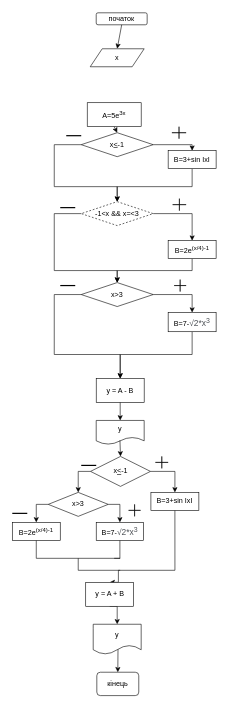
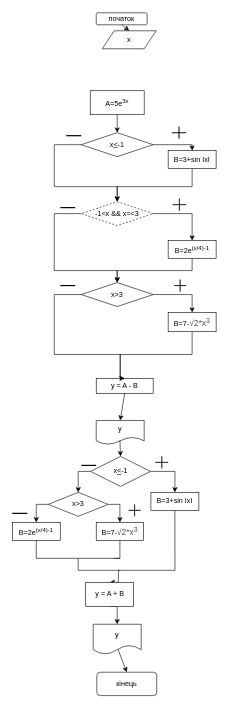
  <mxCell id="0" />
  <mxCell id="1" parent="0" />
  <mxCell id="2" value="початок" style="rounded=1;whiteSpace=wrap;html=1;" vertex="1" parent="1"><mxGeometry x="160" y="20" width="85" height="20" as="geometry" /></mxCell>
- <mxCell id="3" value="x" style="shape=parallelogram;perimeter=parallelogramPerimeter;whiteSpace=wrap;html=1;fixedSize=1;" vertex="1" parent="1"><mxGeometry x="150" y="80" width="90" height="30" as="geometry" /></mxCell>
- <mxCell id="4" value="А=5e&lt;sup&gt;3x&lt;/sup&gt;" style="rounded=0;whiteSpace=wrap;html=1;" vertex="1" parent="1"><mxGeometry x="145" y="170" width="90" height="40" as="geometry" /></mxCell>
+ <mxCell id="3" value="x" style="shape=parallelogram;perimeter=parallelogramPerimeter;whiteSpace=wrap;html=1;fixedSize=1;" vertex="1" parent="1"><mxGeometry x="170" y="50" width="90" height="30" as="geometry" /></mxCell>
+ <mxCell id="4" value="А=5e&lt;sup&gt;3x&lt;/sup&gt;" style="rounded=0;whiteSpace=wrap;html=1;" vertex="1" parent="1"><mxGeometry x="150" y="150" width="90" height="40" as="geometry" /></mxCell>
  <mxCell id="5" style="edgeStyle=orthogonalEdgeStyle;rounded=0;orthogonalLoop=1;jettySize=auto;html=1;exitX=1;exitY=0.5;exitDx=0;exitDy=0;entryX=0.5;entryY=0;entryDx=0;entryDy=0;" edge="1" parent="1" source="7" target="9"><mxGeometry relative="1" as="geometry"><mxPoint x="320" y="270" as="targetPoint" /><Array as="points"><mxPoint x="320" y="240" /></Array></mxGeometry></mxCell>
  <mxCell id="6" style="edgeStyle=orthogonalEdgeStyle;rounded=0;orthogonalLoop=1;jettySize=auto;html=1;exitX=0;exitY=0.5;exitDx=0;exitDy=0;entryX=0.5;entryY=0;entryDx=0;entryDy=0;endArrow=classic;endFill=1;verticalAlign=middle;" edge="1" parent="1" source="7" target="12"><mxGeometry relative="1" as="geometry"><Array as="points"><mxPoint x="90" y="240" /><mxPoint x="90" y="310" /><mxPoint x="195" y="310" /></Array></mxGeometry></mxCell>
  <mxCell id="7" value="x&lt;u&gt;&amp;lt;&lt;/u&gt;-1" style="rhombus;whiteSpace=wrap;html=1;" vertex="1" parent="1"><mxGeometry x="135" y="220" width="120" height="40" as="geometry" /></mxCell>
  <mxCell id="8" style="edgeStyle=orthogonalEdgeStyle;rounded=0;orthogonalLoop=1;jettySize=auto;html=1;endArrow=classic;endFill=1;verticalAlign=middle;exitX=0.5;exitY=1;exitDx=0;exitDy=0;" edge="1" parent="1" source="9" target="12"><mxGeometry relative="1" as="geometry"><Array as="points"><mxPoint x="320" y="310" /><mxPoint x="195" y="310" /></Array><mxPoint x="340" y="290" as="sourcePoint" /></mxGeometry></mxCell>
  <mxCell id="9" value="B=3+sin IxI" style="rounded=0;whiteSpace=wrap;html=1;" vertex="1" parent="1"><mxGeometry x="280" y="250" width="80" height="30" as="geometry" /></mxCell>
  <mxCell id="10" style="edgeStyle=orthogonalEdgeStyle;rounded=0;orthogonalLoop=1;jettySize=auto;html=1;entryX=0.5;entryY=0;entryDx=0;entryDy=0;exitX=1;exitY=0.5;exitDx=0;exitDy=0;" edge="1" parent="1" source="12" target="14"><mxGeometry relative="1" as="geometry"><mxPoint x="260" y="340" as="sourcePoint" /></mxGeometry></mxCell>
  <mxCell id="11" style="edgeStyle=orthogonalEdgeStyle;rounded=0;orthogonalLoop=1;jettySize=auto;html=1;exitX=0;exitY=0.5;exitDx=0;exitDy=0;entryX=0.5;entryY=0;entryDx=0;entryDy=0;endArrow=classic;endFill=1;verticalAlign=middle;" edge="1" parent="1" source="12" target="17"><mxGeometry relative="1" as="geometry"><Array as="points"><mxPoint x="90" y="355" /><mxPoint x="90" y="450" /><mxPoint x="195" y="450" /></Array></mxGeometry></mxCell>
  <mxCell id="12" value="-1&amp;lt;x &amp;amp;&amp;amp; x=&amp;lt;3" style="rhombus;whiteSpace=wrap;html=1;dashed=1;" vertex="1" parent="1"><mxGeometry x="135" y="335" width="120" height="40" as="geometry" /></mxCell>
  <mxCell id="13" style="edgeStyle=orthogonalEdgeStyle;rounded=0;orthogonalLoop=1;jettySize=auto;html=1;exitX=0.5;exitY=1;exitDx=0;exitDy=0;entryX=0.5;entryY=0;entryDx=0;entryDy=0;" edge="1" parent="1" source="14" target="17"><mxGeometry relative="1" as="geometry" /></mxCell>
  <mxCell id="14" value="B=2e&lt;sup&gt;(x/4)-1&lt;/sup&gt;" style="rounded=0;whiteSpace=wrap;html=1;" vertex="1" parent="1"><mxGeometry x="280" y="400" width="80" height="30" as="geometry" /></mxCell>
  <mxCell id="15" style="edgeStyle=orthogonalEdgeStyle;rounded=0;orthogonalLoop=1;jettySize=auto;html=1;exitX=1;exitY=0.5;exitDx=0;exitDy=0;entryX=0.5;entryY=0;entryDx=0;entryDy=0;" edge="1" parent="1" source="17" target="31"><mxGeometry relative="1" as="geometry" /></mxCell>
  <mxCell id="16" style="edgeStyle=orthogonalEdgeStyle;rounded=0;orthogonalLoop=1;jettySize=auto;html=1;exitX=0;exitY=0.5;exitDx=0;exitDy=0;entryX=0.5;entryY=0;entryDx=0;entryDy=0;endArrow=classic;endFill=1;verticalAlign=middle;" edge="1" parent="1" source="17" target="18"><mxGeometry relative="1" as="geometry"><Array as="points"><mxPoint x="90" y="490" /><mxPoint x="90" y="590" /><mxPoint x="200" y="590" /></Array></mxGeometry></mxCell>
  <mxCell id="17" value="x&amp;gt;3" style="rhombus;whiteSpace=wrap;html=1;" vertex="1" parent="1"><mxGeometry x="135" y="470" width="120" height="40" as="geometry" /></mxCell>
- <mxCell id="18" value="y = A - B" style="rounded=0;whiteSpace=wrap;html=1;" vertex="1" parent="1"><mxGeometry x="160" y="630" width="80" height="40" as="geometry" /></mxCell>
+ <mxCell id="18" value="y = A - B" style="rounded=0;whiteSpace=wrap;html=1;" vertex="1" parent="1"><mxGeometry x="160" y="630" width="95" height="25" as="geometry" /></mxCell>
  <mxCell id="19" value="y" style="shape=document;whiteSpace=wrap;html=1;boundedLbl=1;" vertex="1" parent="1"><mxGeometry x="160" y="700" width="80" height="40" as="geometry" /></mxCell>
  <mxCell id="20" style="edgeStyle=orthogonalEdgeStyle;rounded=0;orthogonalLoop=1;jettySize=auto;html=1;exitX=0;exitY=0.5;exitDx=0;exitDy=0;entryX=0.5;entryY=0;entryDx=0;entryDy=0;" edge="1" parent="1" source="43" target="27"><mxGeometry relative="1" as="geometry"><mxPoint x="130" y="820" as="targetPoint" /><mxPoint x="152.935" y="853.625" as="sourcePoint" /></mxGeometry></mxCell>
  <mxCell id="21" style="edgeStyle=orthogonalEdgeStyle;rounded=0;orthogonalLoop=1;jettySize=auto;html=1;exitX=1;exitY=0.5;exitDx=0;exitDy=0;entryX=0.5;entryY=0;entryDx=0;entryDy=0;" edge="1" parent="1" source="43" target="24"><mxGeometry relative="1" as="geometry"><mxPoint x="290" y="820" as="targetPoint" /><mxPoint x="264.565" y="853.625" as="sourcePoint" /></mxGeometry></mxCell>
  <mxCell id="22" style="edgeStyle=orthogonalEdgeStyle;rounded=0;orthogonalLoop=1;jettySize=auto;html=1;exitX=0.5;exitY=1;exitDx=0;exitDy=0;" edge="1" parent="1"><mxGeometry relative="1" as="geometry"><mxPoint x="90" y="1120" as="sourcePoint" /><mxPoint x="90" y="1120" as="targetPoint" /></mxGeometry></mxCell>
  <mxCell id="23" style="edgeStyle=orthogonalEdgeStyle;rounded=0;orthogonalLoop=1;jettySize=auto;html=1;exitX=0.5;exitY=1;exitDx=0;exitDy=0;entryX=0.5;entryY=0;entryDx=0;entryDy=0;endArrow=classic;endFill=1;verticalAlign=middle;" edge="1" parent="1" source="24" target="38"><mxGeometry relative="1" as="geometry"><Array as="points"><mxPoint x="291" y="950" /><mxPoint x="197" y="950" /></Array></mxGeometry></mxCell>
  <mxCell id="24" value="&lt;span&gt;B=3+sin IxI&lt;/span&gt;" style="rounded=0;whiteSpace=wrap;html=1;" vertex="1" parent="1"><mxGeometry x="251.25" y="820" width="80" height="30" as="geometry" /></mxCell>
  <mxCell id="25" style="edgeStyle=orthogonalEdgeStyle;rounded=0;orthogonalLoop=1;jettySize=auto;html=1;exitX=0;exitY=0.5;exitDx=0;exitDy=0;entryX=0.5;entryY=0;entryDx=0;entryDy=0;" edge="1" parent="1" source="27" target="34"><mxGeometry relative="1" as="geometry"><mxPoint x="60" y="930" as="targetPoint" /></mxGeometry></mxCell>
  <mxCell id="26" style="edgeStyle=orthogonalEdgeStyle;rounded=0;orthogonalLoop=1;jettySize=auto;html=1;exitX=1;exitY=0.5;exitDx=0;exitDy=0;entryX=0.5;entryY=0;entryDx=0;entryDy=0;" edge="1" parent="1" source="27" target="36"><mxGeometry relative="1" as="geometry"><mxPoint x="201" y="880" as="targetPoint" /></mxGeometry></mxCell>
  <mxCell id="27" value="&lt;span&gt;x&amp;gt;3&lt;/span&gt;" style="rhombus;whiteSpace=wrap;html=1;rotation=0;" vertex="1" parent="1"><mxGeometry x="80" y="820" width="100" height="40" as="geometry" /></mxCell>
  <mxCell id="28" value="" style="endArrow=classic;html=1;exitX=0.5;exitY=1;exitDx=0;exitDy=0;entryX=0.5;entryY=0;entryDx=0;entryDy=0;" edge="1" parent="1" source="2" target="3"><mxGeometry width="50" height="50" relative="1" as="geometry"><mxPoint x="230" y="70" as="sourcePoint" /><mxPoint x="210" y="70" as="targetPoint" /></mxGeometry></mxCell>
  <mxCell id="29" value="" style="endArrow=classic;html=1;exitX=0.5;exitY=1;exitDx=0;exitDy=0;entryX=0.5;entryY=0;entryDx=0;entryDy=0;" edge="1" parent="1" source="4" target="7"><mxGeometry width="50" height="50" relative="1" as="geometry"><mxPoint x="170" y="240" as="sourcePoint" /><mxPoint x="210" y="210" as="targetPoint" /></mxGeometry></mxCell>
  <mxCell id="30" style="edgeStyle=orthogonalEdgeStyle;rounded=0;orthogonalLoop=1;jettySize=auto;html=1;exitX=0.5;exitY=1;exitDx=0;exitDy=0;entryX=0.5;entryY=0;entryDx=0;entryDy=0;" edge="1" parent="1" source="31" target="18"><mxGeometry relative="1" as="geometry"><Array as="points"><mxPoint x="320" y="590" /><mxPoint x="200" y="590" /></Array></mxGeometry></mxCell>
  <mxCell id="31" value="B=7-&lt;span style=&quot;color: rgb(77 , 81 , 86) ; font-family: &amp;#34;arial&amp;#34; , sans-serif ; font-size: 14px ; text-align: left ; background-color: rgb(255 , 255 , 255)&quot;&gt;√2*x&lt;sup&gt;3&lt;/sup&gt;&lt;/span&gt;" style="rounded=0;whiteSpace=wrap;html=1;" vertex="1" parent="1"><mxGeometry x="280" y="520" width="80" height="32" as="geometry" /></mxCell>
  <mxCell id="32" value="" style="endArrow=classic;html=1;exitX=0.495;exitY=0.83;exitDx=0;exitDy=0;exitPerimeter=0;entryX=0.5;entryY=0;entryDx=0;entryDy=0;" edge="1" parent="1" source="19" target="43"><mxGeometry width="50" height="50" relative="1" as="geometry"><mxPoint x="210" y="810" as="sourcePoint" /><mxPoint x="210" y="828" as="targetPoint" /></mxGeometry></mxCell>
  <mxCell id="33" style="edgeStyle=orthogonalEdgeStyle;rounded=0;orthogonalLoop=1;jettySize=auto;html=1;exitX=0.5;exitY=1;exitDx=0;exitDy=0;endArrow=none;endFill=0;verticalAlign=middle;" edge="1" parent="1" source="34"><mxGeometry relative="1" as="geometry"><mxPoint x="60" y="930" as="targetPoint" /></mxGeometry></mxCell>
  <mxCell id="34" value="&lt;span&gt;B=2e&lt;/span&gt;&lt;sup&gt;(x/4)-1&lt;/sup&gt;" style="rounded=0;whiteSpace=wrap;html=1;" vertex="1" parent="1"><mxGeometry x="20" y="870" width="80" height="30" as="geometry" /></mxCell>
  <mxCell id="35" style="edgeStyle=orthogonalEdgeStyle;rounded=0;orthogonalLoop=1;jettySize=auto;html=1;endArrow=none;endFill=0;verticalAlign=middle;entryX=0.5;entryY=1;entryDx=0;entryDy=0;" edge="1" parent="1" target="36"><mxGeometry relative="1" as="geometry"><mxPoint x="190" y="910" as="targetPoint" /><mxPoint x="190" y="930" as="sourcePoint" /></mxGeometry></mxCell>
  <mxCell id="36" value="&lt;span&gt;B=7-&lt;/span&gt;&lt;span style=&quot;color: rgb(77 , 81 , 86) ; font-family: &amp;#34;arial&amp;#34; , sans-serif ; font-size: 14px ; text-align: left ; background-color: rgb(255 , 255 , 255)&quot;&gt;√2*x&lt;sup&gt;3&lt;/sup&gt;&lt;/span&gt;" style="rounded=0;whiteSpace=wrap;html=1;" vertex="1" parent="1"><mxGeometry x="160" y="870" width="79" height="30" as="geometry" /></mxCell>
  <mxCell id="37" style="edgeStyle=orthogonalEdgeStyle;rounded=0;orthogonalLoop=1;jettySize=auto;html=1;exitX=0.5;exitY=1;exitDx=0;exitDy=0;entryX=0.5;entryY=0;entryDx=0;entryDy=0;" edge="1" parent="1" source="38" target="39"><mxGeometry relative="1" as="geometry"><mxPoint x="210" y="1080" as="targetPoint" /></mxGeometry></mxCell>
  <mxCell id="38" value="y = A + B" style="rounded=0;whiteSpace=wrap;html=1;" vertex="1" parent="1"><mxGeometry x="142.5" y="970" width="80" height="40" as="geometry" /></mxCell>
  <mxCell id="39" value="y" style="shape=document;whiteSpace=wrap;html=1;boundedLbl=1;" vertex="1" parent="1"><mxGeometry x="155" y="1040" width="80" height="50" as="geometry" /></mxCell>
- <mxCell id="40" value="кінець" style="rounded=1;whiteSpace=wrap;html=1;" vertex="1" parent="1"><mxGeometry x="161" y="1120" width="70" height="39" as="geometry" /></mxCell>
+ <mxCell id="40" value="кінець" style="rounded=1;whiteSpace=wrap;html=1;" vertex="1" parent="1"><mxGeometry x="161" y="1120" width="100" height="39" as="geometry" /></mxCell>
  <mxCell id="41" style="edgeStyle=orthogonalEdgeStyle;rounded=0;orthogonalLoop=1;jettySize=auto;html=1;exitX=0.5;exitY=1;exitDx=0;exitDy=0;" edge="1" parent="1" source="38" target="38"><mxGeometry relative="1" as="geometry" /></mxCell>
  <mxCell id="42" value="" style="endArrow=classic;html=1;exitX=0.517;exitY=0.835;exitDx=0;exitDy=0;exitPerimeter=0;entryX=0.5;entryY=0;entryDx=0;entryDy=0;" edge="1" parent="1" source="39" target="40"><mxGeometry width="50" height="50" relative="1" as="geometry"><mxPoint x="90" y="1160" as="sourcePoint" /><mxPoint x="210" y="1150" as="targetPoint" /></mxGeometry></mxCell>
  <mxCell id="43" value="&lt;span&gt;x&lt;/span&gt;&lt;u&gt;&amp;lt;&lt;/u&gt;&lt;span&gt;-1&lt;/span&gt;" style="rhombus;whiteSpace=wrap;html=1;" vertex="1" parent="1"><mxGeometry x="150.5" y="760" width="100" height="50" as="geometry" /></mxCell>
  <mxCell id="44" value="" style="line;strokeWidth=2;html=1;" vertex="1" parent="1"><mxGeometry x="135" y="770" width="25" height="10" as="geometry" /></mxCell>
  <mxCell id="45" value="" style="line;strokeWidth=2;html=1;" vertex="1" parent="1"><mxGeometry x="100" y="470" width="25" height="10" as="geometry" /></mxCell>
  <mxCell id="46" value="" style="line;strokeWidth=2;html=1;" vertex="1" parent="1"><mxGeometry x="100" y="340" width="25" height="10" as="geometry" /></mxCell>
  <mxCell id="47" value="" style="line;strokeWidth=2;html=1;" vertex="1" parent="1"><mxGeometry x="110" y="220" width="25" height="10" as="geometry" /></mxCell>
  <mxCell id="48" value="" style="line;strokeWidth=2;html=1;" vertex="1" parent="1"><mxGeometry x="20" y="850" width="25" height="10" as="geometry" /></mxCell>
  <mxCell id="49" value="" style="endArrow=classic;html=1;exitX=0.5;exitY=1;exitDx=0;exitDy=0;entryX=0.5;entryY=0;entryDx=0;entryDy=0;" edge="1" parent="1" source="18" target="19"><mxGeometry width="50" height="50" relative="1" as="geometry"><mxPoint x="200" y="750" as="sourcePoint" /><mxPoint x="250" y="700" as="targetPoint" /></mxGeometry></mxCell>
  <mxCell id="50" value="" style="endArrow=none;html=1;verticalAlign=middle;" edge="1" parent="1"><mxGeometry width="50" height="50" relative="1" as="geometry"><mxPoint x="60" y="930" as="sourcePoint" /><mxPoint x="200" y="930" as="targetPoint" /></mxGeometry></mxCell>
  <mxCell id="51" value="" style="endArrow=none;html=1;verticalAlign=middle;" edge="1" parent="1"><mxGeometry width="50" height="50" relative="1" as="geometry"><mxPoint x="130" y="950" as="sourcePoint" /><mxPoint x="130" y="930" as="targetPoint" /></mxGeometry></mxCell>
  <mxCell id="52" value="" style="endArrow=none;html=1;verticalAlign=middle;" edge="1" parent="1"><mxGeometry width="50" height="50" relative="1" as="geometry"><mxPoint x="130" y="950" as="sourcePoint" /><mxPoint x="200" y="950" as="targetPoint" /></mxGeometry></mxCell>
  <mxCell id="53" value="" style="shape=cross;whiteSpace=wrap;html=1;size=0;" vertex="1" parent="1"><mxGeometry x="287.5" y="330" width="22.5" height="20" as="geometry" /></mxCell>
  <mxCell id="54" value="" style="shape=cross;whiteSpace=wrap;html=1;size=0;" vertex="1" parent="1"><mxGeometry x="286.25" y="210" width="23.75" height="20" as="geometry" /></mxCell>
  <mxCell id="55" value="" style="shape=cross;whiteSpace=wrap;html=1;size=0;" vertex="1" parent="1"><mxGeometry x="290" y="465" width="20" height="20" as="geometry" /></mxCell>
  <mxCell id="56" value="" style="shape=cross;whiteSpace=wrap;html=1;size=0;" vertex="1" parent="1"><mxGeometry x="258.75" y="760" width="21.25" height="20" as="geometry" /></mxCell>
  <mxCell id="57" value="" style="shape=cross;whiteSpace=wrap;html=1;size=0;" vertex="1" parent="1"><mxGeometry x="214" y="840" width="20" height="20" as="geometry" /></mxCell>
